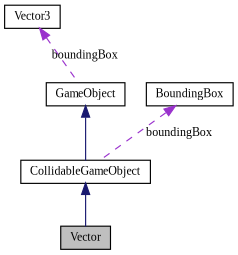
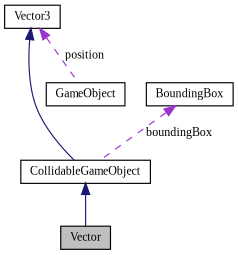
  digraph {
    fontname="Liberation Serif"
    node [color=black fillcolor=white fontname="Liberation Serif" fontsize=10 shape=record style=filled]
    edge [color=midnightblue dir=back fontname="Liberation Serif" fontsize=10 labelfontname=Helvetica labelfontsize=10 style=solid]
    n1 [fillcolor=grey75 fontcolor=black height=0.2 label=Vector width=0.4]
    n2 [height=0.2 label=CollidableGameObject width=0.4]
    n3 [height=0.2 label=GameObject width=0.4]
    n4 [height=0.2 label=Vector3 width=0.4]
    n5 [height=0.2 label=BoundingBox width=0.4]
    n2 -> n1
-   n3 -> n2
-   n4 -> n3 [color=darkorchid3 label=" boundingBox" style=dashed]
+   n4 -> n2
+   n4 -> n3 [color=darkorchid3 label=" position" style=dashed]
    n5 -> n2 [color=darkorchid3 label=" boundingBox" style=dashed]
  }
